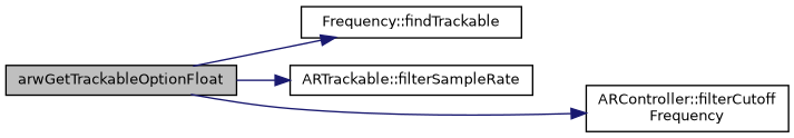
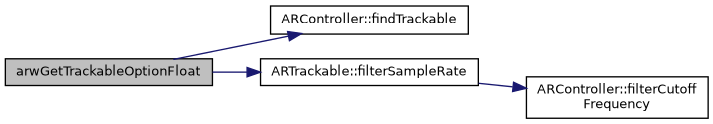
  digraph {
    rankdir=LR
    node [color=black fillcolor=white fontname=Helvetica fontsize=10 shape=record style=filled]
    edge [color=midnightblue fontname=Helvetica fontsize=10 labelfontname=Helvetica labelfontsize=10 style=solid]
    n1 [fillcolor=grey75 fontcolor=black height=0.2 label=arwGetTrackableOptionFloat width=0.4]
-   n2 [height=0.2 label="Frequency::findTrackable" width=0.4]
+   n2 [height=0.2 label="ARController::findTrackable" width=0.4]
    n3 [height=0.2 label="ARTrackable::filterSampleRate" width=0.4]
    n4 [height=0.2 label="ARController::filterCutoff\lFrequency" width=0.4]
    n1 -> n2
    n1 -> n3
-   n1 -> n4
+   n3 -> n4
  }
